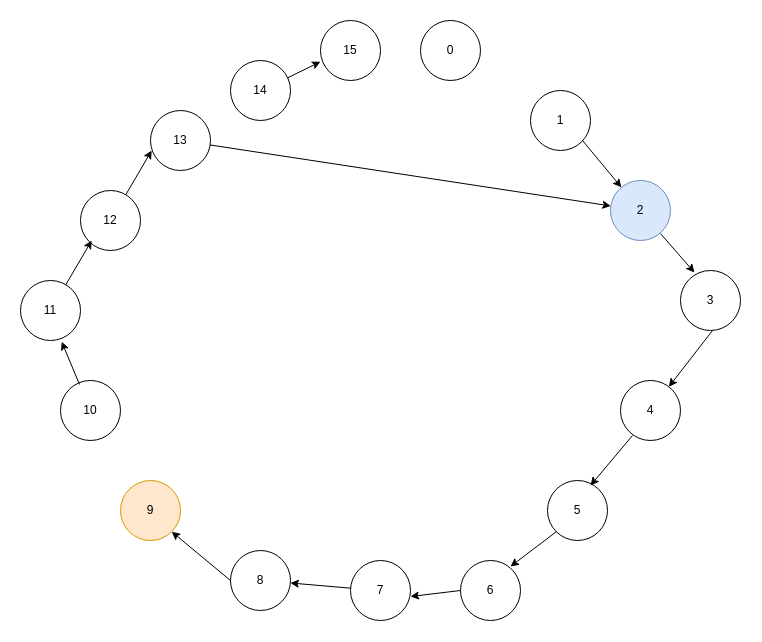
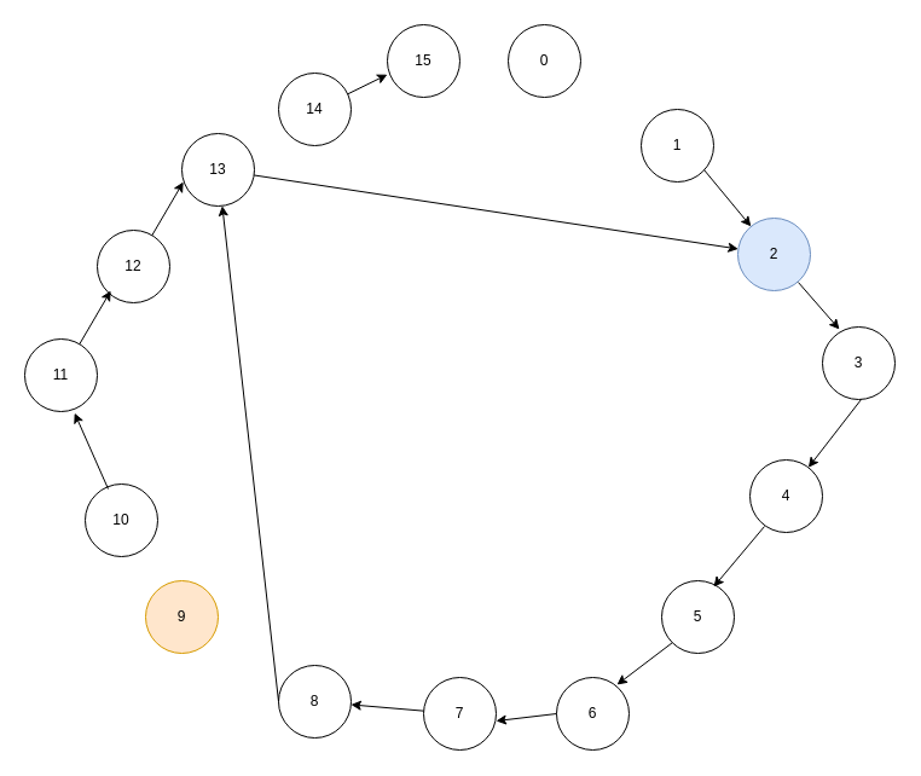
  <mxCell id="0" />
  <mxCell id="1" parent="0" />
  <mxCell id="2" value="0" style="ellipse;whiteSpace=wrap;html=1;rounded=0;" vertex="1" parent="1"><mxGeometry x="420" y="20" width="60" height="60" as="geometry" /></mxCell>
  <mxCell id="3" value="1" style="ellipse;whiteSpace=wrap;html=1;rounded=0;" vertex="1" parent="1"><mxGeometry x="530" y="90" width="60" height="60" as="geometry" /></mxCell>
  <mxCell id="4" value="2" style="ellipse;whiteSpace=wrap;html=1;rounded=0;fillColor=#dae8fc;strokeColor=#6c8ebf;" vertex="1" parent="1"><mxGeometry x="610" y="180" width="60" height="60" as="geometry" /></mxCell>
  <mxCell id="5" value="3" style="ellipse;whiteSpace=wrap;html=1;rounded=0;" vertex="1" parent="1"><mxGeometry x="680" y="270" width="60" height="60" as="geometry" /></mxCell>
  <mxCell id="6" value="13" style="ellipse;whiteSpace=wrap;html=1;rounded=0;" vertex="1" parent="1"><mxGeometry x="150" y="110" width="60" height="60" as="geometry" /></mxCell>
  <mxCell id="7" value="12" style="ellipse;whiteSpace=wrap;html=1;rounded=0;" vertex="1" parent="1"><mxGeometry x="80" y="190" width="60" height="60" as="geometry" /></mxCell>
  <mxCell id="8" value="11" style="ellipse;whiteSpace=wrap;html=1;rounded=0;" vertex="1" parent="1"><mxGeometry x="20" y="280" width="60" height="60" as="geometry" /></mxCell>
  <mxCell id="9" value="7" style="ellipse;whiteSpace=wrap;html=1;rounded=0;" vertex="1" parent="1"><mxGeometry x="350" y="560" width="60" height="60" as="geometry" /></mxCell>
  <mxCell id="10" value="4" style="ellipse;whiteSpace=wrap;html=1;rounded=0;" vertex="1" parent="1"><mxGeometry x="620" y="380" width="60" height="60" as="geometry" /></mxCell>
  <mxCell id="11" value="5" style="ellipse;whiteSpace=wrap;html=1;rounded=0;" vertex="1" parent="1"><mxGeometry x="547" y="480" width="60" height="60" as="geometry" /></mxCell>
  <mxCell id="12" value="6" style="ellipse;whiteSpace=wrap;html=1;rounded=0;" vertex="1" parent="1"><mxGeometry x="460" y="560" width="60" height="60" as="geometry" /></mxCell>
- <mxCell id="13" value="10" style="ellipse;whiteSpace=wrap;html=1;rounded=0;" vertex="1" parent="1"><mxGeometry x="60" y="380" width="60" height="60" as="geometry" /></mxCell>
+ <mxCell id="13" value="10" style="ellipse;whiteSpace=wrap;html=1;rounded=0;" vertex="1" parent="1"><mxGeometry x="70" y="400" width="60" height="60" as="geometry" /></mxCell>
  <mxCell id="14" value="9" style="ellipse;whiteSpace=wrap;html=1;rounded=0;fillColor=#ffe6cc;strokeColor=#d79b00;" vertex="1" parent="1"><mxGeometry x="120" y="480" width="60" height="60" as="geometry" /></mxCell>
  <mxCell id="15" value="14" style="ellipse;whiteSpace=wrap;html=1;rounded=0;" vertex="1" parent="1"><mxGeometry x="230" y="60" width="60" height="60" as="geometry" /></mxCell>
  <mxCell id="16" value="8" style="ellipse;whiteSpace=wrap;html=1;rounded=0;" vertex="1" parent="1"><mxGeometry x="230" y="550" width="60" height="60" as="geometry" /></mxCell>
  <mxCell id="17" value="15" style="ellipse;whiteSpace=wrap;html=1;rounded=0;" vertex="1" parent="1"><mxGeometry x="320" y="20" width="60" height="60" as="geometry" /></mxCell>
  <mxCell id="18" value="" style="endArrow=classic;html=1;rounded=0;exitX=1;exitY=0.5;exitDx=0;exitDy=0;" edge="1" parent="1" target="4"><mxGeometry width="50" height="50" relative="1" as="geometry"><mxPoint x="582" y="140" as="sourcePoint" /><mxPoint x="640.787" y="188.787" as="targetPoint" /></mxGeometry></mxCell>
  <mxCell id="19" value="" style="endArrow=classic;html=1;rounded=0;exitX=1;exitY=0.5;exitDx=0;exitDy=0;entryX=0.233;entryY=0.033;entryDx=0;entryDy=0;entryPerimeter=0;" edge="1" parent="1" target="5"><mxGeometry width="50" height="50" relative="1" as="geometry"><mxPoint x="660" y="233.1" as="sourcePoint" /><mxPoint x="698.859" y="279.999" as="targetPoint" /></mxGeometry></mxCell>
  <mxCell id="20" value="" style="endArrow=classic;html=1;rounded=0;exitX=1;exitY=0.5;exitDx=0;exitDy=0;" edge="1" parent="1" target="10"><mxGeometry width="50" height="50" relative="1" as="geometry"><mxPoint x="712" y="330" as="sourcePoint" /><mxPoint x="750.859" y="376.899" as="targetPoint" /></mxGeometry></mxCell>
  <mxCell id="21" value="" style="endArrow=classic;html=1;rounded=0;exitX=1;exitY=0.5;exitDx=0;exitDy=0;" edge="1" parent="1"><mxGeometry width="50" height="50" relative="1" as="geometry"><mxPoint x="632" y="435" as="sourcePoint" /><mxPoint x="590" y="485" as="targetPoint" /></mxGeometry></mxCell>
  <mxCell id="22" value="" style="endArrow=classic;html=1;rounded=0;exitX=0;exitY=1;exitDx=0;exitDy=0;" edge="1" parent="1" source="11"><mxGeometry width="50" height="50" relative="1" as="geometry"><mxPoint x="552" y="516" as="sourcePoint" /><mxPoint x="510" y="566" as="targetPoint" /></mxGeometry></mxCell>
  <mxCell id="23" value="" style="endArrow=classic;html=1;rounded=0;exitX=0;exitY=0.5;exitDx=0;exitDy=0;" edge="1" parent="1" source="12"><mxGeometry width="50" height="50" relative="1" as="geometry"><mxPoint x="455.787" y="561.213" as="sourcePoint" /><mxPoint x="410" y="596" as="targetPoint" /></mxGeometry></mxCell>
  <mxCell id="24" value="" style="endArrow=classic;html=1;rounded=0;" edge="1" parent="1" source="9" target="16"><mxGeometry width="50" height="50" relative="1" as="geometry"><mxPoint x="340" y="590" as="sourcePoint" /><mxPoint x="420" y="606" as="targetPoint" /></mxGeometry></mxCell>
- <mxCell id="25" value="" style="endArrow=classic;html=1;rounded=0;entryX=1;entryY=1;entryDx=0;entryDy=0;exitX=0;exitY=0.5;exitDx=0;exitDy=0;" edge="1" parent="1" source="16" target="14"><mxGeometry width="50" height="50" relative="1" as="geometry"><mxPoint x="360.09" y="597.674" as="sourcePoint" /><mxPoint x="299.896" y="592.491" as="targetPoint" /></mxGeometry></mxCell>
+ <mxCell id="25" value="" style="endArrow=classic;html=1;rounded=0;exitX=0;exitY=0.5;exitDx=0;exitDy=0;" edge="1" parent="1" source="16" target="6"><mxGeometry width="50" height="50" relative="1" as="geometry"><mxPoint x="360.09" y="597.674" as="sourcePoint" /><mxPoint x="299.896" y="592.491" as="targetPoint" /></mxGeometry></mxCell>
  <mxCell id="26" value="" style="endArrow=classic;html=1;rounded=0;entryX=1;entryY=1;entryDx=0;entryDy=0;" edge="1" parent="1" source="15"><mxGeometry width="50" height="50" relative="1" as="geometry"><mxPoint x="378.79" y="110" as="sourcePoint" /><mxPoint x="320.003" y="61.213" as="targetPoint" /></mxGeometry></mxCell>
  <mxCell id="27" value="" style="endArrow=classic;html=1;rounded=0;" edge="1" parent="1" source="6" target="4"><mxGeometry width="50" height="50" relative="1" as="geometry"><mxPoint x="290" y="158.79" as="sourcePoint" /><mxPoint x="231.213" y="110.003" as="targetPoint" /></mxGeometry></mxCell>
  <mxCell id="28" value="" style="endArrow=classic;html=1;rounded=0;entryX=0.02;entryY=0.667;entryDx=0;entryDy=0;entryPerimeter=0;" edge="1" parent="1" source="7" target="6"><mxGeometry width="50" height="50" relative="1" as="geometry"><mxPoint x="210" y="208.79" as="sourcePoint" /><mxPoint x="151.213" y="160.003" as="targetPoint" /></mxGeometry></mxCell>
  <mxCell id="29" value="" style="endArrow=classic;html=1;rounded=0;entryX=1;entryY=1;entryDx=0;entryDy=0;" edge="1" parent="1" source="8"><mxGeometry width="50" height="50" relative="1" as="geometry"><mxPoint x="150" y="288.79" as="sourcePoint" /><mxPoint x="91.213" y="240.003" as="targetPoint" /></mxGeometry></mxCell>
  <mxCell id="30" value="" style="endArrow=classic;html=1;rounded=0;entryX=1;entryY=1;entryDx=0;entryDy=0;exitX=0.317;exitY=0.067;exitDx=0;exitDy=0;exitPerimeter=0;" edge="1" parent="1" source="13"><mxGeometry width="50" height="50" relative="1" as="geometry"><mxPoint x="120" y="390" as="sourcePoint" /><mxPoint x="61.213" y="341.213" as="targetPoint" /></mxGeometry></mxCell>
